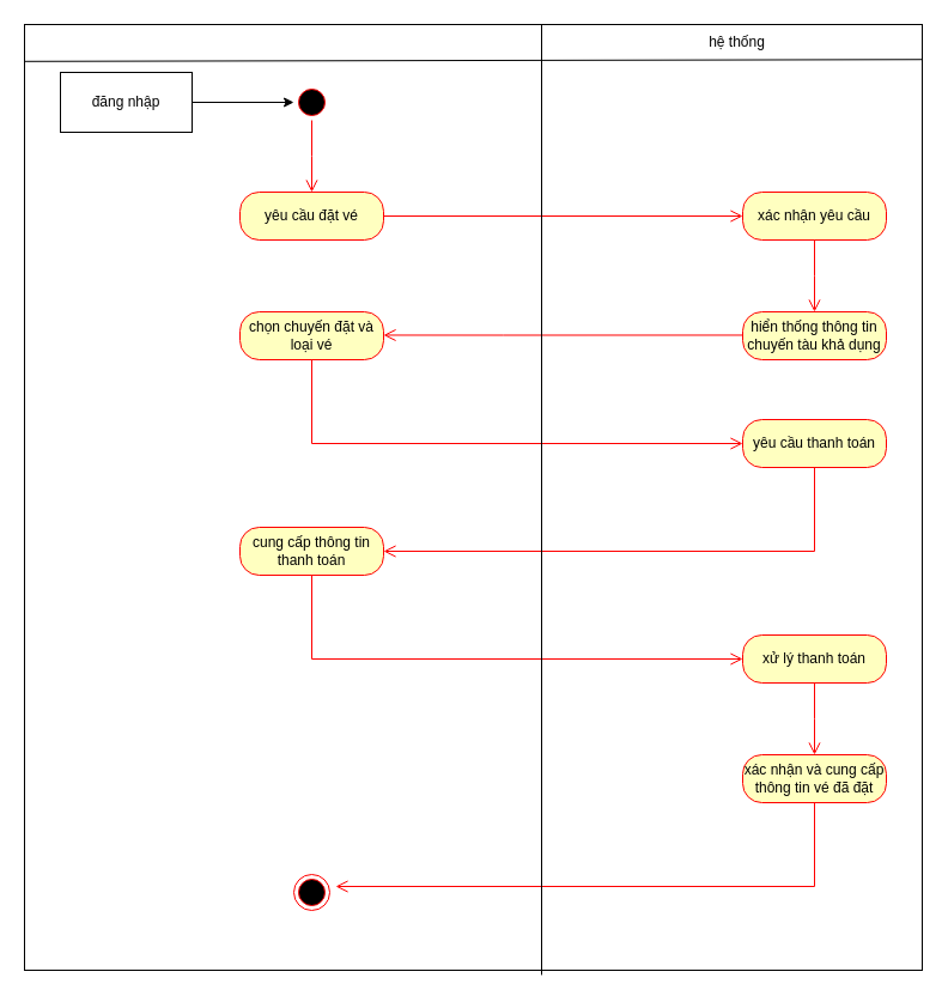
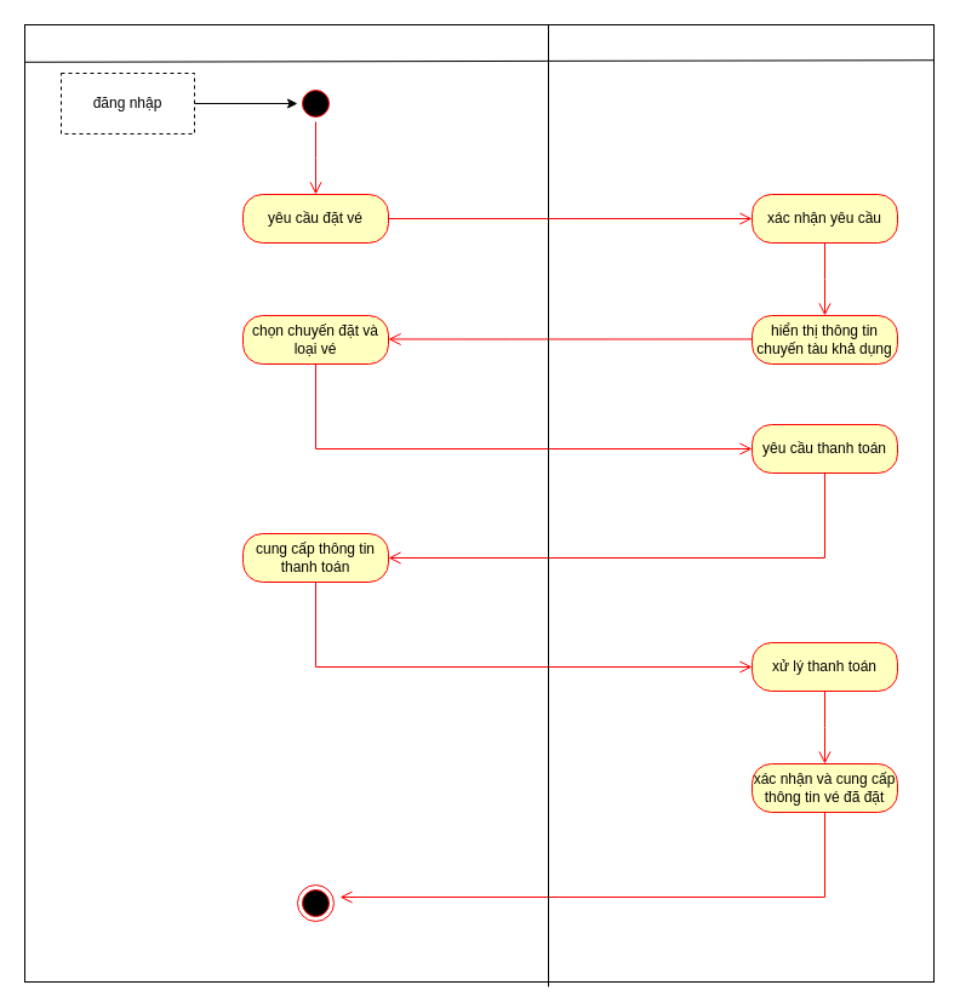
  <mxCell id="0" />
  <mxCell id="1" parent="0" />
  <mxCell id="2" value="" style="rounded=0;whiteSpace=wrap;html=1;" vertex="1" parent="1"><mxGeometry x="20" y="20" width="750" height="790" as="geometry" /></mxCell>
- <mxCell id="3" value="hệ thống" style="text;html=1;align=center;verticalAlign=middle;resizable=0;points=[];autosize=1;strokeColor=none;fillColor=none;" vertex="1" parent="1"><mxGeometry x="580" y="20" width="70" height="30" as="geometry" /></mxCell>
- <mxCell id="4" value="đăng nhập" style="html=1;whiteSpace=wrap;" vertex="1" parent="1"><mxGeometry x="50" y="60" width="110" height="50" as="geometry" /></mxCell>
+ <mxCell id="4" value="đăng nhập" style="html=1;whiteSpace=wrap;dashed=1;" vertex="1" parent="1"><mxGeometry x="50" y="60" width="110" height="50" as="geometry" /></mxCell>
  <mxCell id="5" value="" style="ellipse;html=1;shape=startState;fillColor=#000000;strokeColor=#ff0000;" vertex="1" parent="1"><mxGeometry x="245" y="70" width="30" height="30" as="geometry" /></mxCell>
  <mxCell id="6" value="" style="edgeStyle=orthogonalEdgeStyle;html=1;verticalAlign=bottom;endArrow=open;endSize=8;strokeColor=#ff0000;rounded=0;" edge="1" source="5" parent="1"><mxGeometry relative="1" as="geometry"><mxPoint x="260" y="160" as="targetPoint" /></mxGeometry></mxCell>
  <mxCell id="7" value="" style="endArrow=classic;html=1;rounded=0;exitX=1;exitY=0.5;exitDx=0;exitDy=0;entryX=0;entryY=0.5;entryDx=0;entryDy=0;" edge="1" parent="1" source="4" target="5"><mxGeometry width="50" height="50" relative="1" as="geometry"><mxPoint x="320" y="240" as="sourcePoint" /><mxPoint x="370" y="190" as="targetPoint" /></mxGeometry></mxCell>
  <mxCell id="8" value="yêu cầu đặt vé" style="rounded=1;whiteSpace=wrap;html=1;arcSize=40;fontColor=#000000;fillColor=#ffffc0;strokeColor=#ff0000;" vertex="1" parent="1"><mxGeometry x="200" y="160" width="120" height="40" as="geometry" /></mxCell>
  <mxCell id="9" value="" style="edgeStyle=orthogonalEdgeStyle;html=1;verticalAlign=bottom;endArrow=open;endSize=8;strokeColor=#ff0000;rounded=0;exitX=1;exitY=0.5;exitDx=0;exitDy=0;" edge="1" source="8" parent="1"><mxGeometry relative="1" as="geometry"><mxPoint x="620" y="180" as="targetPoint" /><Array as="points"><mxPoint x="620" y="180" /></Array></mxGeometry></mxCell>
  <mxCell id="10" value="xác nhận yêu cầu" style="rounded=1;whiteSpace=wrap;html=1;arcSize=40;fontColor=#000000;fillColor=#ffffc0;strokeColor=#ff0000;" vertex="1" parent="1"><mxGeometry x="620" y="160" width="120" height="40" as="geometry" /></mxCell>
  <mxCell id="11" value="" style="edgeStyle=orthogonalEdgeStyle;html=1;verticalAlign=bottom;endArrow=open;endSize=8;strokeColor=#ff0000;rounded=0;" edge="1" source="10" parent="1"><mxGeometry relative="1" as="geometry"><mxPoint x="680" y="260" as="targetPoint" /></mxGeometry></mxCell>
- <mxCell id="12" value="hiển thống thông tin chuyến tàu khả dụng" style="rounded=1;whiteSpace=wrap;html=1;arcSize=40;fontColor=#000000;fillColor=#ffffc0;strokeColor=#ff0000;" vertex="1" parent="1"><mxGeometry x="620" y="260" width="120" height="40" as="geometry" /></mxCell>
+ <mxCell id="12" value="hiển thị thông tin chuyến tàu khả dụng" style="rounded=1;whiteSpace=wrap;html=1;arcSize=40;fontColor=#000000;fillColor=#ffffc0;strokeColor=#ff0000;" vertex="1" parent="1"><mxGeometry x="620" y="260" width="120" height="40" as="geometry" /></mxCell>
  <mxCell id="13" value="" style="edgeStyle=orthogonalEdgeStyle;html=1;verticalAlign=bottom;endArrow=open;endSize=8;strokeColor=#ff0000;rounded=0;exitX=1;exitY=0.5;exitDx=0;exitDy=0;" edge="1" parent="1"><mxGeometry relative="1" as="geometry"><mxPoint x="320" y="279.47" as="targetPoint" /><mxPoint x="620" y="279.47" as="sourcePoint" /><Array as="points"><mxPoint x="419.95" y="279.42" /><mxPoint x="419.95" y="279.42" /></Array></mxGeometry></mxCell>
  <mxCell id="14" value="chọn chuyến đặt và loại vé" style="rounded=1;whiteSpace=wrap;html=1;arcSize=40;fontColor=#000000;fillColor=#ffffc0;strokeColor=#ff0000;" vertex="1" parent="1"><mxGeometry x="200" y="260" width="120" height="40" as="geometry" /></mxCell>
  <mxCell id="15" value="" style="edgeStyle=orthogonalEdgeStyle;html=1;verticalAlign=bottom;endArrow=open;endSize=8;strokeColor=#ff0000;rounded=0;" edge="1" source="14" parent="1"><mxGeometry relative="1" as="geometry"><mxPoint x="620" y="370" as="targetPoint" /><Array as="points"><mxPoint x="260" y="370" /></Array></mxGeometry></mxCell>
  <mxCell id="16" value="yêu cầu thanh toán" style="rounded=1;whiteSpace=wrap;html=1;arcSize=40;fontColor=#000000;fillColor=#ffffc0;strokeColor=#ff0000;" vertex="1" parent="1"><mxGeometry x="620" y="350" width="120" height="40" as="geometry" /></mxCell>
  <mxCell id="17" value="" style="edgeStyle=orthogonalEdgeStyle;html=1;verticalAlign=bottom;endArrow=open;endSize=8;strokeColor=#ff0000;rounded=0;" edge="1" parent="1"><mxGeometry relative="1" as="geometry"><mxPoint x="320" y="460" as="targetPoint" /><mxPoint x="680" y="390" as="sourcePoint" /><Array as="points"><mxPoint x="680" y="460" /></Array></mxGeometry></mxCell>
  <mxCell id="18" value="cung cấp thông tin thanh toán" style="rounded=1;whiteSpace=wrap;html=1;arcSize=40;fontColor=#000000;fillColor=#ffffc0;strokeColor=#ff0000;" vertex="1" parent="1"><mxGeometry x="200" y="440" width="120" height="40" as="geometry" /></mxCell>
  <mxCell id="19" value="" style="edgeStyle=orthogonalEdgeStyle;html=1;verticalAlign=bottom;endArrow=open;endSize=8;strokeColor=#ff0000;rounded=0;" edge="1" parent="1"><mxGeometry relative="1" as="geometry"><mxPoint x="620" y="550" as="targetPoint" /><mxPoint x="260" y="480" as="sourcePoint" /><Array as="points"><mxPoint x="260" y="550" /></Array></mxGeometry></mxCell>
  <mxCell id="20" value="xử lý thanh toán" style="rounded=1;whiteSpace=wrap;html=1;arcSize=40;fontColor=#000000;fillColor=#ffffc0;strokeColor=#ff0000;" vertex="1" parent="1"><mxGeometry x="620" y="530" width="120" height="40" as="geometry" /></mxCell>
  <mxCell id="21" value="" style="edgeStyle=orthogonalEdgeStyle;html=1;verticalAlign=bottom;endArrow=open;endSize=8;strokeColor=#ff0000;rounded=0;" edge="1" source="20" parent="1"><mxGeometry relative="1" as="geometry"><mxPoint x="680" y="630" as="targetPoint" /></mxGeometry></mxCell>
  <mxCell id="22" value="xác nhận và cung cấp thông tin vé đã đặt" style="rounded=1;whiteSpace=wrap;html=1;arcSize=40;fontColor=#000000;fillColor=#ffffc0;strokeColor=#ff0000;" vertex="1" parent="1"><mxGeometry x="620" y="630" width="120" height="40" as="geometry" /></mxCell>
  <mxCell id="23" value="" style="edgeStyle=orthogonalEdgeStyle;html=1;verticalAlign=bottom;endArrow=open;endSize=8;strokeColor=#ff0000;rounded=0;" edge="1" parent="1"><mxGeometry relative="1" as="geometry"><mxPoint x="280" y="740" as="targetPoint" /><mxPoint x="680" y="670" as="sourcePoint" /><Array as="points"><mxPoint x="680" y="740" /></Array></mxGeometry></mxCell>
  <mxCell id="24" value="" style="ellipse;html=1;shape=endState;fillColor=#000000;strokeColor=#ff0000;" vertex="1" parent="1"><mxGeometry x="245" y="730" width="30" height="30" as="geometry" /></mxCell>
  <mxCell id="25" value="" style="endArrow=none;html=1;rounded=0;entryX=0.576;entryY=0;entryDx=0;entryDy=0;exitX=0.576;exitY=1.005;exitDx=0;exitDy=0;exitPerimeter=0;entryPerimeter=0;" edge="1" parent="1" source="2" target="2"><mxGeometry width="50" height="50" relative="1" as="geometry"><mxPoint x="360" y="330" as="sourcePoint" /><mxPoint x="410" y="280" as="targetPoint" /></mxGeometry></mxCell>
  <mxCell id="26" value="" style="endArrow=none;html=1;rounded=0;exitX=0;exitY=0.039;exitDx=0;exitDy=0;exitPerimeter=0;entryX=1;entryY=0.037;entryDx=0;entryDy=0;entryPerimeter=0;" edge="1" parent="1" source="2" target="2"><mxGeometry width="50" height="50" relative="1" as="geometry"><mxPoint x="370" y="460" as="sourcePoint" /><mxPoint x="750" y="50" as="targetPoint" /></mxGeometry></mxCell>
